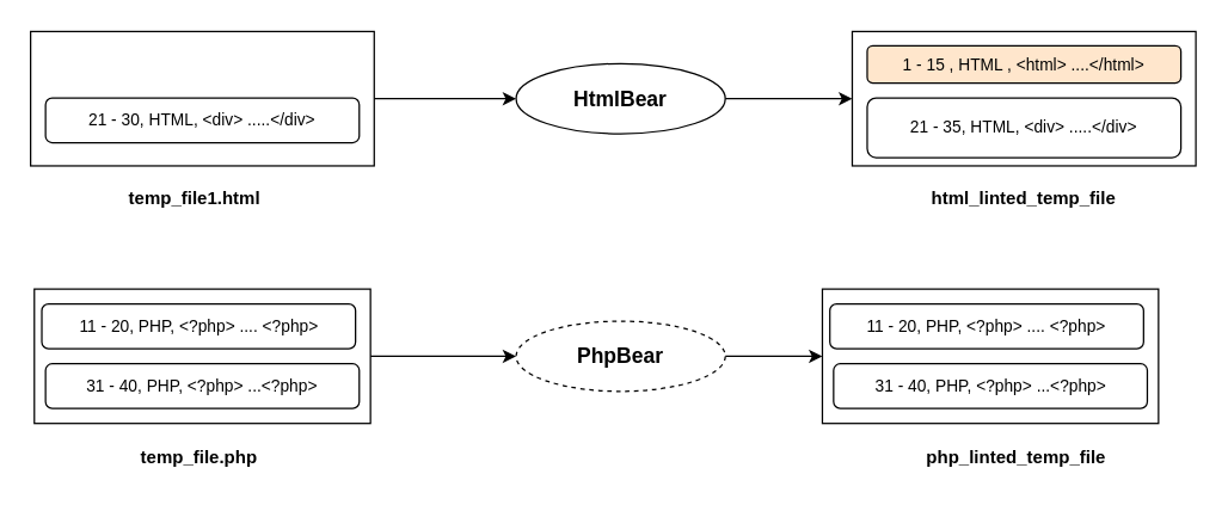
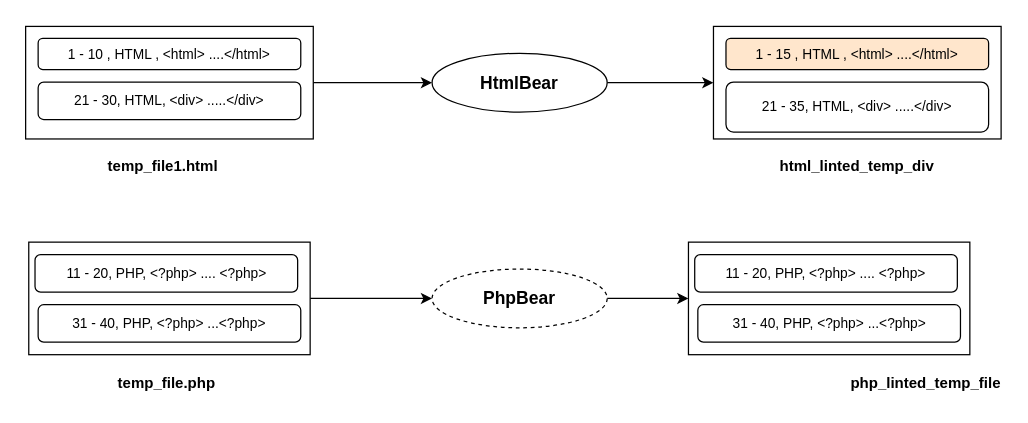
  <mxCell id="0" />
  <mxCell id="1" parent="0" />
  <mxCell id="2" style="edgeStyle=orthogonalEdgeStyle;rounded=0;orthogonalLoop=1;jettySize=auto;html=1;exitX=1;exitY=0.5;exitDx=0;exitDy=0;" parent="1" source="3" target="13" edge="1"><mxGeometry relative="1" as="geometry" /></mxCell>
  <mxCell id="3" value="" style="rounded=0;whiteSpace=wrap;html=1;" parent="1" vertex="1"><mxGeometry x="20" y="20.5" width="230" height="90" as="geometry" /></mxCell>
+ <mxCell id="4" value="1 - 10 , HTML , &amp;lt;html&amp;gt; ....&amp;lt;/html&amp;gt;" style="rounded=1;whiteSpace=wrap;html=1;fontSize=11;" parent="1" vertex="1"><mxGeometry x="30" y="30" width="210" height="25" as="geometry" /></mxCell>
  <mxCell id="5" value="&lt;font style=&quot;font-size: 11px&quot;&gt;21 - 30, HTML, &amp;lt;div&amp;gt; .....&amp;lt;/div&amp;gt;&lt;/font&gt;" style="rounded=1;whiteSpace=wrap;html=1;" parent="1" vertex="1"><mxGeometry x="30" y="65" width="210" height="30" as="geometry" /></mxCell>
  <mxCell id="6" value="&lt;b&gt;temp_file1.html&lt;/b&gt;" style="text;html=1;strokeColor=none;fillColor=none;align=center;verticalAlign=middle;whiteSpace=wrap;rounded=0;" parent="1" vertex="1"><mxGeometry x="70" y="122.5" width="120" height="20" as="geometry" /></mxCell>
  <mxCell id="7" style="edgeStyle=orthogonalEdgeStyle;rounded=0;orthogonalLoop=1;jettySize=auto;html=1;exitX=1;exitY=0.5;exitDx=0;exitDy=0;entryX=0;entryY=0.5;entryDx=0;entryDy=0;" parent="1" source="8" target="15" edge="1"><mxGeometry relative="1" as="geometry" /></mxCell>
  <mxCell id="8" value="" style="rounded=0;whiteSpace=wrap;html=1;" parent="1" vertex="1"><mxGeometry x="22.5" y="193" width="225" height="90" as="geometry" /></mxCell>
  <mxCell id="9" value="&lt;b&gt;temp_file.php&lt;/b&gt;" style="text;html=1;strokeColor=none;fillColor=none;align=center;verticalAlign=middle;whiteSpace=wrap;rounded=0;" parent="1" vertex="1"><mxGeometry x="72.5" y="295.5" width="120" height="20" as="geometry" /></mxCell>
  <mxCell id="10" value="&lt;font style=&quot;font-size: 11px&quot;&gt;11 - 20, PHP, &amp;lt;?php&amp;gt; .... &amp;lt;?php&amp;gt;&lt;/font&gt;" style="rounded=1;whiteSpace=wrap;html=1;" parent="1" vertex="1"><mxGeometry x="27.5" y="203" width="210" height="30" as="geometry" /></mxCell>
  <mxCell id="11" value="&lt;font style=&quot;font-size: 11px&quot;&gt;31 - 40, PHP, &amp;lt;?php&amp;gt; ...&amp;lt;?php&amp;gt;&lt;/font&gt;" style="rounded=1;whiteSpace=wrap;html=1;" parent="1" vertex="1"><mxGeometry x="30" y="243" width="210" height="30" as="geometry" /></mxCell>
  <mxCell id="12" style="edgeStyle=orthogonalEdgeStyle;rounded=0;orthogonalLoop=1;jettySize=auto;html=1;exitX=1;exitY=0.5;exitDx=0;exitDy=0;entryX=0;entryY=0.5;entryDx=0;entryDy=0;" parent="1" source="13" target="16" edge="1"><mxGeometry relative="1" as="geometry" /></mxCell>
  <mxCell id="13" value="&lt;font style=&quot;font-size: 14px&quot;&gt;&lt;b&gt;HtmlBear&lt;/b&gt;&lt;/font&gt;" style="ellipse;whiteSpace=wrap;html=1;" parent="1" vertex="1"><mxGeometry x="345" y="42" width="140" height="47" as="geometry" /></mxCell>
  <mxCell id="14" style="edgeStyle=orthogonalEdgeStyle;rounded=0;orthogonalLoop=1;jettySize=auto;html=1;exitX=1;exitY=0.5;exitDx=0;exitDy=0;" parent="1" source="15" target="20" edge="1"><mxGeometry relative="1" as="geometry" /></mxCell>
  <mxCell id="15" value="&lt;font style=&quot;font-size: 14px&quot;&gt;&lt;b&gt;PhpBear&lt;/b&gt;&lt;/font&gt;" style="ellipse;whiteSpace=wrap;html=1;dashed=1;" parent="1" vertex="1"><mxGeometry x="345" y="214.5" width="140" height="47" as="geometry" /></mxCell>
  <mxCell id="16" value="" style="rounded=0;whiteSpace=wrap;html=1;" parent="1" vertex="1"><mxGeometry x="570" y="20.5" width="230" height="90" as="geometry" /></mxCell>
  <mxCell id="17" value="1 - 15 , HTML , &amp;lt;html&amp;gt; ....&amp;lt;/html&amp;gt;" style="rounded=1;whiteSpace=wrap;html=1;fontSize=11;fillColor=#ffe6cc;" parent="1" vertex="1"><mxGeometry x="580" y="30" width="210" height="25" as="geometry" /></mxCell>
  <mxCell id="18" value="&lt;font style=&quot;font-size: 11px&quot;&gt;21 - 35, HTML, &amp;lt;div&amp;gt; .....&amp;lt;/div&amp;gt;&lt;/font&gt;" style="rounded=1;whiteSpace=wrap;html=1;" parent="1" vertex="1"><mxGeometry x="580" y="65" width="210" height="40" as="geometry" /></mxCell>
- <mxCell id="19" value="&lt;b&gt;html_linted_temp_file&lt;/b&gt;" style="text;html=1;strokeColor=none;fillColor=none;align=center;verticalAlign=middle;whiteSpace=wrap;rounded=0;" parent="1" vertex="1"><mxGeometry x="600" y="123" width="170" height="20" as="geometry" /></mxCell>
+ <mxCell id="19" value="&lt;b&gt;html_linted_temp_div&lt;/b&gt;" style="text;html=1;strokeColor=none;fillColor=none;align=center;verticalAlign=middle;whiteSpace=wrap;rounded=0;" parent="1" vertex="1"><mxGeometry x="600" y="123" width="170" height="20" as="geometry" /></mxCell>
  <mxCell id="20" value="" style="rounded=0;whiteSpace=wrap;html=1;" parent="1" vertex="1"><mxGeometry x="550" y="193" width="225" height="90" as="geometry" /></mxCell>
- <mxCell id="21" value="&lt;b&gt;php_linted_temp_file&lt;/b&gt;" style="text;html=1;strokeColor=none;fillColor=none;align=center;verticalAlign=middle;whiteSpace=wrap;rounded=0;" parent="1" vertex="1"><mxGeometry x="610" y="296" width="140" height="20" as="geometry" /></mxCell>
+ <mxCell id="21" value="&lt;b&gt;php_linted_temp_file&lt;/b&gt;" style="text;html=1;strokeColor=none;fillColor=none;align=center;verticalAlign=middle;whiteSpace=wrap;rounded=0;" parent="1" vertex="1"><mxGeometry x="670" y="296" width="140" height="20" as="geometry" /></mxCell>
  <mxCell id="22" value="&lt;font style=&quot;font-size: 11px&quot;&gt;11 - 20, PHP, &amp;lt;?php&amp;gt; .... &amp;lt;?php&amp;gt;&lt;/font&gt;" style="rounded=1;whiteSpace=wrap;html=1;" parent="1" vertex="1"><mxGeometry x="555" y="203" width="210" height="30" as="geometry" /></mxCell>
  <mxCell id="23" value="&lt;font style=&quot;font-size: 11px&quot;&gt;31 - 40, PHP, &amp;lt;?php&amp;gt; ...&amp;lt;?php&amp;gt;&lt;/font&gt;" style="rounded=1;whiteSpace=wrap;html=1;" parent="1" vertex="1"><mxGeometry x="557.5" y="243" width="210" height="30" as="geometry" /></mxCell>
